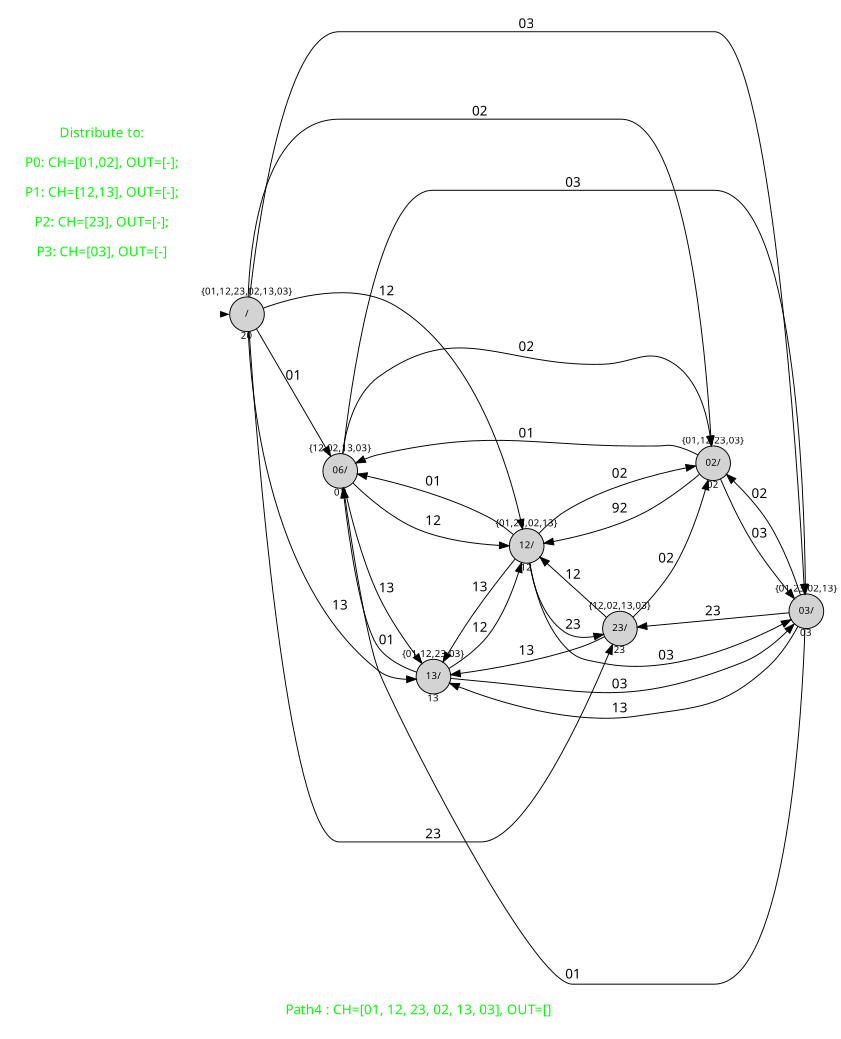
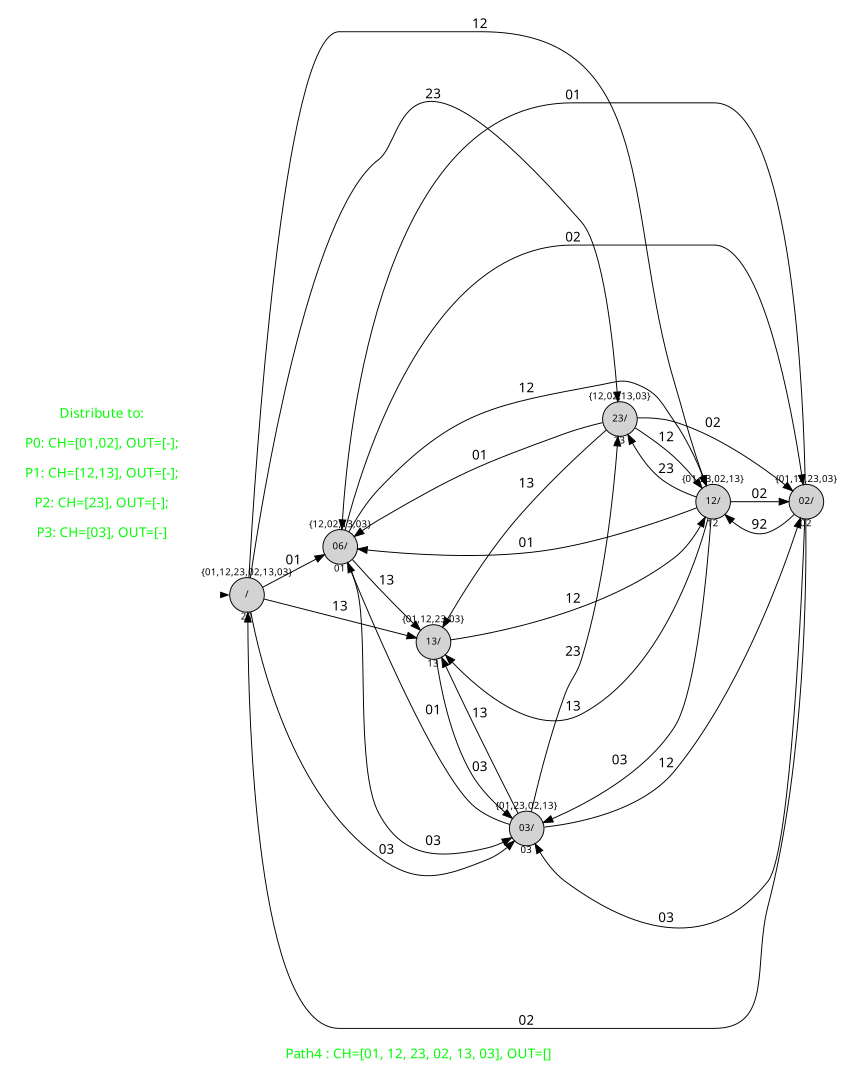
  digraph {
    fontcolor=green
    fontname="Noto Sans"
    fontsize=14
    label="\nPath4 : CH=[01, 12, 23, 02, 13, 03], OUT=[] "
    nodesep=0.5
    rankdir=LR
    ranksep=0.6
    node [fixedsize=true fontname="Noto Sans" fontsize=10 shape=circle style=filled]
    edge [fontname="Noto Sans"]
    init [shape=point style=invis]
    n2 [label="{01,12,23,02,13,03}\n\n/\n\n20"]
    n3 [label="{12,02,13,03}\n\n06/\n\n01"]
    n4 [label="{01,12,23,03}\n\n13/\n\n13"]
    n5 [label="{01,12,23,03}\n\n02/\n\n02"]
    n6 [label="{01,23,02,13}\n\n03/\n\n03"]
    n7 [label="{01,23,02,13}\n\n12/\n\n12"]
    n8 [label="{12,02,13,03}\n\n23/\n\n23"]
    n9 [fixedsize=false fontcolor=green fontsize=14 label="Distribute to:\n\nP0: CH=[01,02], OUT=[-];\n\nP1: CH=[12,13], OUT=[-];\n\nP2: CH=[23], OUT=[-];\n\nP3: CH=[03], OUT=[-]" peripheries=0 shape=square style=""]
    init -> n2 [penwidth=0]
    n2 -> n3 [label=01]
    n2 -> n4 [label=13]
-   n2 -> n5 [label=02]
+   n5 -> n2 [label=02]
    n2 -> n6 [label=03]
    n2 -> n7 [label=12]
    n2 -> n8 [label=23]
    n3 -> n4 [label=13]
    n3 -> n5 [label=02]
    n3 -> n6 [label=03]
    n3 -> n7 [label=12]
-   n4 -> n3 [label=01]
+   n8 -> n3 [label=01]
    n4 -> n6 [label=03]
    n4 -> n7 [label=12]
    n5 -> n3 [label=01]
    n5 -> n6 [label=03]
    n5 -> n7 [label=92]
    n6 -> n3 [label=01]
    n6 -> n4 [label=13]
-   n6 -> n5 [label=02]
+   n6 -> n5 [label=12]
    n6 -> n8 [label=23]
    n7 -> n3 [label=01]
    n7 -> n4 [label=13]
    n7 -> n5 [label=02]
    n7 -> n6 [label=03]
    n7 -> n8 [label=23]
    n8 -> n4 [label=13]
    n8 -> n5 [label=02]
    n8 -> n7 [label=12]
  }
